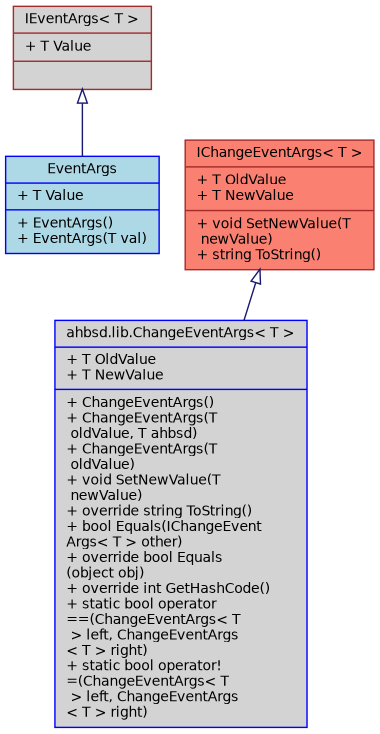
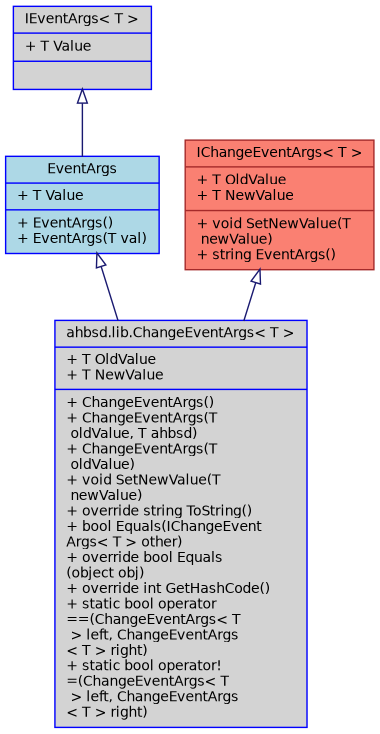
  digraph {
    node [color=blue fillcolor=lightgrey fontname=Helvetica fontsize=10 shape=record style=filled]
    edge [arrowtail=onormal color=midnightblue dir=back fontname=Helvetica fontsize=10 labelfontname=Helvetica labelfontsize=10 style=solid]
    n1 [fontcolor=black height=0.2 label="{ahbsd.lib.ChangeEventArgs\< T \>\n|+ T OldValue\l+ T NewValue\l|+  ChangeEventArgs()\l+  ChangeEventArgs(T\l oldValue, T ahbsd)\l+  ChangeEventArgs(T\l oldValue)\l+ void SetNewValue(T\l newValue)\l+ override string ToString()\l+ bool Equals(IChangeEvent\lArgs\< T \> other)\l+ override bool Equals\l(object obj)\l+ override int GetHashCode()\l+ static bool operator\l==(ChangeEventArgs\< T\l \> left, ChangeEventArgs\l\< T \> right)\l+ static bool operator!\l=(ChangeEventArgs\< T\l \> left, ChangeEventArgs\l\< T \> right)\l}" width=0.4]
    n2 [fillcolor=lightblue height=0.2 label="{EventArgs\n|+ T Value\l|+  EventArgs()\l+  EventArgs(T val)\l}" width=0.4]
-   n3 [color=brown height=0.2 label="{IEventArgs\< T \>\n|+ T Value\l|}" width=0.4]
-   n4 [color=brown fillcolor=salmon height=0.2 label="{IChangeEventArgs\< T \>\n|+ T OldValue\l+ T NewValue\l|+ void SetNewValue(T\l newValue)\l+ string ToString()\l}" width=0.4]
+   n3 [height=0.2 label="{IEventArgs\< T \>\n|+ T Value\l|}" width=0.4]
+   n4 [color=brown fillcolor=salmon height=0.2 label="{IChangeEventArgs\< T \>\n|+ T OldValue\l+ T NewValue\l|+ void SetNewValue(T\l newValue)\l+ string EventArgs()\l}" width=0.4]
+   n2 -> n1
    n3 -> n2
    n4 -> n1
  }
